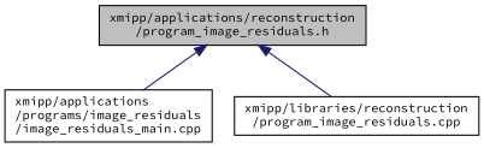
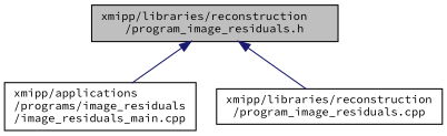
  digraph {
    fontname="Source Code Pro"
    node [color=black fillcolor=white fontname="Source Code Pro" fontsize=10 shape=record style=filled]
    edge [color=midnightblue dir=back fontname="Source Code Pro" fontsize=10 labelfontname=Helvetica labelfontsize=10 style=solid]
-   n1 [fillcolor=grey75 fontcolor=black height=0.2 label="xmipp/applications/reconstruction\l/program_image_residuals.h" width=0.4]
+   n1 [fillcolor=grey75 fontcolor=black height=0.2 label="xmipp/libraries/reconstruction\l/program_image_residuals.h" width=0.4]
    n2 [height=0.2 label="xmipp/applications\l/programs/image_residuals\l/image_residuals_main.cpp" width=0.4]
    n3 [height=0.2 label="xmipp/libraries/reconstruction\l/program_image_residuals.cpp" width=0.4]
    n1 -> n2
    n1 -> n3
  }
